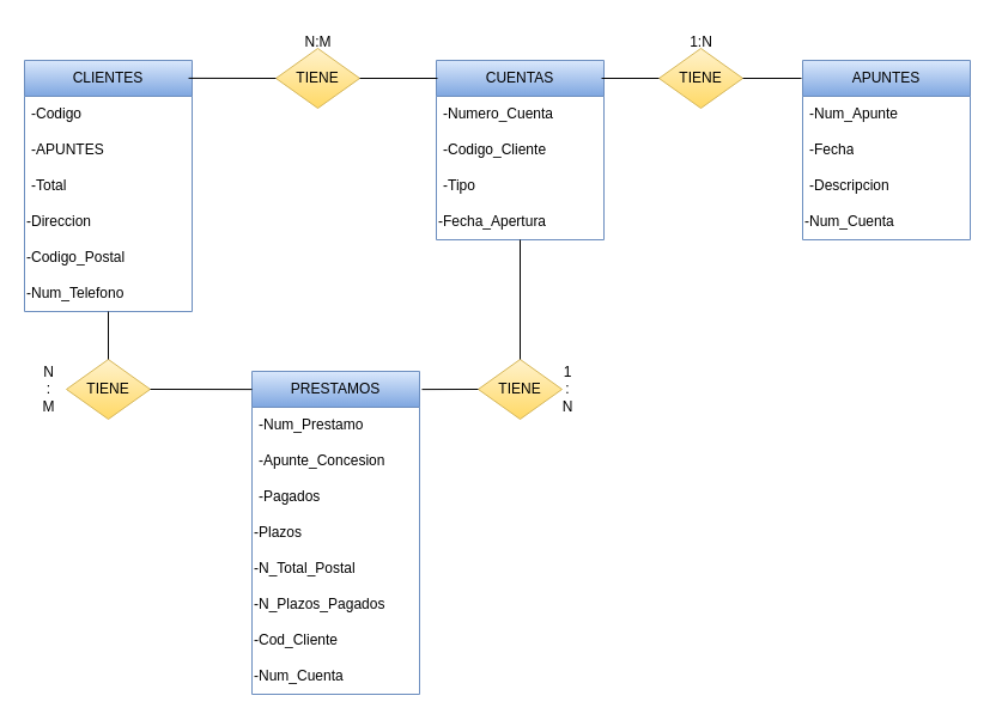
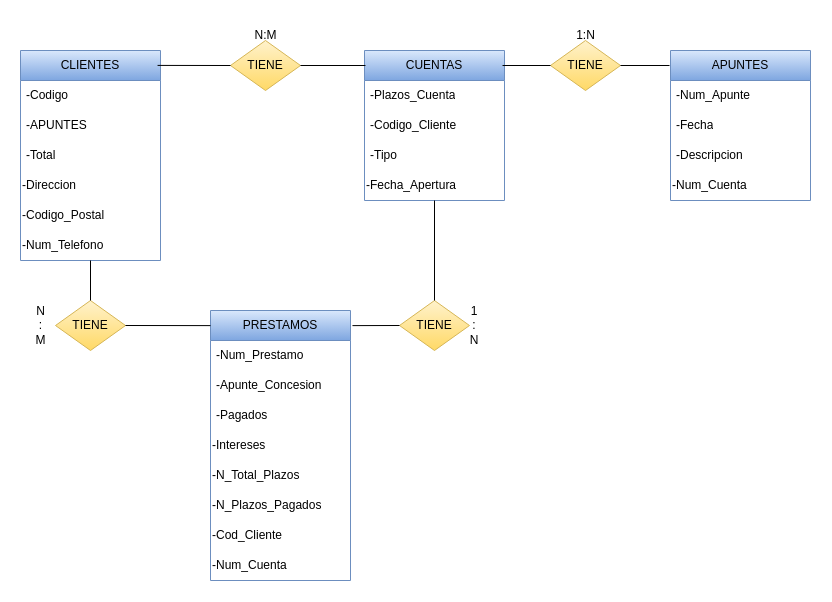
  <mxCell id="0" />
  <mxCell id="1" parent="0" />
  <mxCell id="2" value="CLIENTES" style="swimlane;fontStyle=0;childLayout=stackLayout;horizontal=1;startSize=30;horizontalStack=0;resizeParent=1;resizeParentMax=0;resizeLast=0;collapsible=1;marginBottom=0;whiteSpace=wrap;html=1;fillColor=#dae8fc;gradientColor=#7ea6e0;strokeColor=#6c8ebf;" vertex="1" parent="1"><mxGeometry x="20" y="50" width="140" height="210" as="geometry" /></mxCell>
  <mxCell id="3" value="-Codigo" style="text;align=left;verticalAlign=middle;spacingLeft=4;spacingRight=4;overflow=hidden;points=[[0,0.5],[1,0.5]];portConstraint=eastwest;rotatable=0;whiteSpace=wrap;html=1;" vertex="1" parent="2"><mxGeometry y="30" width="140" height="30" as="geometry" /></mxCell>
  <mxCell id="4" value="-APUNTES" style="text;strokeColor=none;fillColor=none;align=left;verticalAlign=middle;spacingLeft=4;spacingRight=4;overflow=hidden;points=[[0,0.5],[1,0.5]];portConstraint=eastwest;rotatable=0;whiteSpace=wrap;html=1;" vertex="1" parent="2"><mxGeometry y="60" width="140" height="30" as="geometry" /></mxCell>
  <mxCell id="5" value="-Total" style="text;strokeColor=none;fillColor=none;align=left;verticalAlign=middle;spacingLeft=4;spacingRight=4;overflow=hidden;points=[[0,0.5],[1,0.5]];portConstraint=eastwest;rotatable=0;whiteSpace=wrap;html=1;" vertex="1" parent="2"><mxGeometry y="90" width="140" height="30" as="geometry" /></mxCell>
  <mxCell id="6" value="-Direccion" style="text;html=1;align=left;verticalAlign=middle;whiteSpace=wrap;rounded=0;" vertex="1" parent="2"><mxGeometry y="120" width="140" height="30" as="geometry" /></mxCell>
  <mxCell id="7" value="-Codigo_Postal" style="text;html=1;align=left;verticalAlign=middle;whiteSpace=wrap;rounded=0;" vertex="1" parent="2"><mxGeometry y="150" width="140" height="30" as="geometry" /></mxCell>
  <mxCell id="8" value="-Num_Telefono" style="text;html=1;align=left;verticalAlign=middle;whiteSpace=wrap;rounded=0;" vertex="1" parent="2"><mxGeometry y="180" width="140" height="30" as="geometry" /></mxCell>
  <mxCell id="9" value="TIENE" style="rhombus;whiteSpace=wrap;html=1;fillColor=#fff2cc;gradientColor=#ffd966;strokeColor=#d6b656;" vertex="1" parent="1"><mxGeometry x="230" y="40" width="70" height="50" as="geometry" /></mxCell>
  <mxCell id="10" value="" style="endArrow=none;html=1;rounded=0;entryX=0.979;entryY=0.071;entryDx=0;entryDy=0;entryPerimeter=0;exitX=0;exitY=0.5;exitDx=0;exitDy=0;" edge="1" parent="1" source="9" target="2"><mxGeometry width="50" height="50" relative="1" as="geometry"><mxPoint x="200" y="200" as="sourcePoint" /><mxPoint x="250" y="150" as="targetPoint" /></mxGeometry></mxCell>
  <mxCell id="11" value="CUENTAS" style="swimlane;fontStyle=0;childLayout=stackLayout;horizontal=1;startSize=30;horizontalStack=0;resizeParent=1;resizeParentMax=0;resizeLast=0;collapsible=1;marginBottom=0;whiteSpace=wrap;html=1;fillColor=#dae8fc;gradientColor=#7ea6e0;strokeColor=#6c8ebf;" vertex="1" parent="1"><mxGeometry x="364" y="50" width="140" height="150" as="geometry" /></mxCell>
- <mxCell id="12" value="-Numero_Cuenta" style="text;align=left;verticalAlign=middle;spacingLeft=4;spacingRight=4;overflow=hidden;points=[[0,0.5],[1,0.5]];portConstraint=eastwest;rotatable=0;whiteSpace=wrap;html=1;" vertex="1" parent="11"><mxGeometry y="30" width="140" height="30" as="geometry" /></mxCell>
+ <mxCell id="12" value="-Plazos_Cuenta" style="text;align=left;verticalAlign=middle;spacingLeft=4;spacingRight=4;overflow=hidden;points=[[0,0.5],[1,0.5]];portConstraint=eastwest;rotatable=0;whiteSpace=wrap;html=1;" vertex="1" parent="11"><mxGeometry y="30" width="140" height="30" as="geometry" /></mxCell>
  <mxCell id="13" value="-Codigo_Cliente" style="text;strokeColor=none;fillColor=none;align=left;verticalAlign=middle;spacingLeft=4;spacingRight=4;overflow=hidden;points=[[0,0.5],[1,0.5]];portConstraint=eastwest;rotatable=0;whiteSpace=wrap;html=1;" vertex="1" parent="11"><mxGeometry y="60" width="140" height="30" as="geometry" /></mxCell>
  <mxCell id="14" value="-Tipo" style="text;strokeColor=none;fillColor=none;align=left;verticalAlign=middle;spacingLeft=4;spacingRight=4;overflow=hidden;points=[[0,0.5],[1,0.5]];portConstraint=eastwest;rotatable=0;whiteSpace=wrap;html=1;" vertex="1" parent="11"><mxGeometry y="90" width="140" height="30" as="geometry" /></mxCell>
  <mxCell id="15" value="-Fecha_Apertura" style="text;html=1;align=left;verticalAlign=middle;whiteSpace=wrap;rounded=0;" vertex="1" parent="11"><mxGeometry y="120" width="140" height="30" as="geometry" /></mxCell>
  <mxCell id="16" value="" style="endArrow=none;html=1;rounded=0;entryX=1;entryY=0.5;entryDx=0;entryDy=0;exitX=0.007;exitY=0.1;exitDx=0;exitDy=0;exitPerimeter=0;" edge="1" parent="1" source="11" target="9"><mxGeometry width="50" height="50" relative="1" as="geometry"><mxPoint x="240" y="180" as="sourcePoint" /><mxPoint x="290" y="130" as="targetPoint" /></mxGeometry></mxCell>
  <mxCell id="17" value="PRESTAMOS" style="swimlane;fontStyle=0;childLayout=stackLayout;horizontal=1;startSize=30;horizontalStack=0;resizeParent=1;resizeParentMax=0;resizeLast=0;collapsible=1;marginBottom=0;whiteSpace=wrap;html=1;fillColor=#dae8fc;gradientColor=#7ea6e0;strokeColor=#6c8ebf;" vertex="1" parent="1"><mxGeometry x="210" y="310" width="140" height="270" as="geometry" /></mxCell>
  <mxCell id="18" value="-Num_Prestamo" style="text;align=left;verticalAlign=middle;spacingLeft=4;spacingRight=4;overflow=hidden;points=[[0,0.5],[1,0.5]];portConstraint=eastwest;rotatable=0;whiteSpace=wrap;html=1;" vertex="1" parent="17"><mxGeometry y="30" width="140" height="30" as="geometry" /></mxCell>
  <mxCell id="19" value="-Apunte_Concesion" style="text;strokeColor=none;fillColor=none;align=left;verticalAlign=middle;spacingLeft=4;spacingRight=4;overflow=hidden;points=[[0,0.5],[1,0.5]];portConstraint=eastwest;rotatable=0;whiteSpace=wrap;html=1;" vertex="1" parent="17"><mxGeometry y="60" width="140" height="30" as="geometry" /></mxCell>
  <mxCell id="20" value="-Pagados" style="text;strokeColor=none;fillColor=none;align=left;verticalAlign=middle;spacingLeft=4;spacingRight=4;overflow=hidden;points=[[0,0.5],[1,0.5]];portConstraint=eastwest;rotatable=0;whiteSpace=wrap;html=1;" vertex="1" parent="17"><mxGeometry y="90" width="140" height="30" as="geometry" /></mxCell>
- <mxCell id="21" value="-Plazos" style="text;html=1;align=left;verticalAlign=middle;whiteSpace=wrap;rounded=0;" vertex="1" parent="17"><mxGeometry y="120" width="140" height="30" as="geometry" /></mxCell>
- <mxCell id="22" value="-N_Total_Postal" style="text;html=1;align=left;verticalAlign=middle;whiteSpace=wrap;rounded=0;" vertex="1" parent="17"><mxGeometry y="150" width="140" height="30" as="geometry" /></mxCell>
+ <mxCell id="21" value="-Intereses" style="text;html=1;align=left;verticalAlign=middle;whiteSpace=wrap;rounded=0;" vertex="1" parent="17"><mxGeometry y="120" width="140" height="30" as="geometry" /></mxCell>
+ <mxCell id="22" value="-N_Total_Plazos" style="text;html=1;align=left;verticalAlign=middle;whiteSpace=wrap;rounded=0;" vertex="1" parent="17"><mxGeometry y="150" width="140" height="30" as="geometry" /></mxCell>
  <mxCell id="23" value="-N_Plazos_Pagados" style="text;html=1;align=left;verticalAlign=middle;whiteSpace=wrap;rounded=0;" vertex="1" parent="17"><mxGeometry y="180" width="140" height="30" as="geometry" /></mxCell>
  <mxCell id="24" value="-Cod_Cliente" style="text;html=1;align=left;verticalAlign=middle;whiteSpace=wrap;rounded=0;" vertex="1" parent="17"><mxGeometry y="210" width="140" height="30" as="geometry" /></mxCell>
  <mxCell id="25" value="-Num_Cuenta" style="text;html=1;align=left;verticalAlign=middle;whiteSpace=wrap;rounded=0;" vertex="1" parent="17"><mxGeometry y="240" width="140" height="30" as="geometry" /></mxCell>
  <mxCell id="26" value="TIENE" style="rhombus;whiteSpace=wrap;html=1;fillColor=#fff2cc;gradientColor=#ffd966;strokeColor=#d6b656;" vertex="1" parent="1"><mxGeometry x="55" y="300" width="70" height="50" as="geometry" /></mxCell>
  <mxCell id="27" value="TIENE" style="rhombus;whiteSpace=wrap;html=1;fillColor=#fff2cc;gradientColor=#ffd966;strokeColor=#d6b656;" vertex="1" parent="1"><mxGeometry x="399" y="300" width="70" height="50" as="geometry" /></mxCell>
  <mxCell id="28" value="" style="endArrow=none;html=1;rounded=0;entryX=0.5;entryY=1;entryDx=0;entryDy=0;exitX=0.5;exitY=0;exitDx=0;exitDy=0;" edge="1" parent="1" source="26" target="8"><mxGeometry width="50" height="50" relative="1" as="geometry"><mxPoint x="-40" y="350" as="sourcePoint" /><mxPoint x="10" y="300" as="targetPoint" /></mxGeometry></mxCell>
  <mxCell id="29" value="" style="endArrow=none;html=1;rounded=0;entryX=1;entryY=0.5;entryDx=0;entryDy=0;exitX=0;exitY=0.056;exitDx=0;exitDy=0;exitPerimeter=0;" edge="1" parent="1" source="17" target="26"><mxGeometry width="50" height="50" relative="1" as="geometry"><mxPoint x="60" y="450" as="sourcePoint" /><mxPoint x="110" y="400" as="targetPoint" /></mxGeometry></mxCell>
  <mxCell id="30" value="" style="endArrow=none;html=1;rounded=0;entryX=0;entryY=0.5;entryDx=0;entryDy=0;exitX=1.014;exitY=0.056;exitDx=0;exitDy=0;exitPerimeter=0;" edge="1" parent="1" source="17" target="27"><mxGeometry width="50" height="50" relative="1" as="geometry"><mxPoint x="390" y="430" as="sourcePoint" /><mxPoint x="440" y="380" as="targetPoint" /></mxGeometry></mxCell>
  <mxCell id="31" value="" style="endArrow=none;html=1;rounded=0;entryX=0.5;entryY=1;entryDx=0;entryDy=0;exitX=0.5;exitY=0;exitDx=0;exitDy=0;" edge="1" parent="1" source="27" target="15"><mxGeometry width="50" height="50" relative="1" as="geometry"><mxPoint x="410" y="460" as="sourcePoint" /><mxPoint x="434" y="230" as="targetPoint" /></mxGeometry></mxCell>
  <mxCell id="32" value="N:M" style="text;html=1;align=center;verticalAlign=middle;resizable=0;points=[];autosize=1;strokeColor=none;fillColor=none;" vertex="1" parent="1"><mxGeometry x="240" y="20" width="50" height="30" as="geometry" /></mxCell>
  <mxCell id="33" value="N&lt;div&gt;:&lt;div&gt;M&lt;/div&gt;&lt;/div&gt;" style="text;html=1;align=center;verticalAlign=middle;resizable=0;points=[];autosize=1;strokeColor=none;fillColor=none;" vertex="1" parent="1"><mxGeometry x="25" y="295" width="30" height="60" as="geometry" /></mxCell>
  <mxCell id="34" value="1&lt;div&gt;:&lt;/div&gt;&lt;div&gt;N&lt;/div&gt;" style="text;html=1;align=center;verticalAlign=middle;whiteSpace=wrap;rounded=0;" vertex="1" parent="1"><mxGeometry x="444" y="310" width="60" height="30" as="geometry" /></mxCell>
  <mxCell id="35" value="APUNTES" style="swimlane;fontStyle=0;childLayout=stackLayout;horizontal=1;startSize=30;horizontalStack=0;resizeParent=1;resizeParentMax=0;resizeLast=0;collapsible=1;marginBottom=0;whiteSpace=wrap;html=1;fillColor=#dae8fc;gradientColor=#7ea6e0;strokeColor=#6c8ebf;" vertex="1" parent="1"><mxGeometry x="670" y="50" width="140" height="150" as="geometry" /></mxCell>
  <mxCell id="36" value="-Num_Apunte" style="text;align=left;verticalAlign=middle;spacingLeft=4;spacingRight=4;overflow=hidden;points=[[0,0.5],[1,0.5]];portConstraint=eastwest;rotatable=0;whiteSpace=wrap;html=1;" vertex="1" parent="35"><mxGeometry y="30" width="140" height="30" as="geometry" /></mxCell>
  <mxCell id="37" value="-Fecha" style="text;strokeColor=none;fillColor=none;align=left;verticalAlign=middle;spacingLeft=4;spacingRight=4;overflow=hidden;points=[[0,0.5],[1,0.5]];portConstraint=eastwest;rotatable=0;whiteSpace=wrap;html=1;" vertex="1" parent="35"><mxGeometry y="60" width="140" height="30" as="geometry" /></mxCell>
  <mxCell id="38" value="-Descripcion" style="text;strokeColor=none;fillColor=none;align=left;verticalAlign=middle;spacingLeft=4;spacingRight=4;overflow=hidden;points=[[0,0.5],[1,0.5]];portConstraint=eastwest;rotatable=0;whiteSpace=wrap;html=1;" vertex="1" parent="35"><mxGeometry y="90" width="140" height="30" as="geometry" /></mxCell>
  <mxCell id="39" value="-Num_Cuenta" style="text;html=1;align=left;verticalAlign=middle;whiteSpace=wrap;rounded=0;" vertex="1" parent="35"><mxGeometry y="120" width="140" height="30" as="geometry" /></mxCell>
  <mxCell id="40" value="TIENE" style="rhombus;whiteSpace=wrap;html=1;fillColor=#fff2cc;gradientColor=#ffd966;strokeColor=#d6b656;" vertex="1" parent="1"><mxGeometry x="550" y="40" width="70" height="50" as="geometry" /></mxCell>
  <mxCell id="41" value="" style="endArrow=none;html=1;rounded=0;entryX=0;entryY=0.5;entryDx=0;entryDy=0;exitX=0.986;exitY=0.1;exitDx=0;exitDy=0;exitPerimeter=0;" edge="1" parent="1" source="11" target="40"><mxGeometry width="50" height="50" relative="1" as="geometry"><mxPoint x="510" y="220" as="sourcePoint" /><mxPoint x="560" y="170" as="targetPoint" /></mxGeometry></mxCell>
  <mxCell id="42" value="" style="endArrow=none;html=1;rounded=0;entryX=1;entryY=0.5;entryDx=0;entryDy=0;exitX=-0.007;exitY=0.1;exitDx=0;exitDy=0;exitPerimeter=0;" edge="1" parent="1" source="35" target="40"><mxGeometry width="50" height="50" relative="1" as="geometry"><mxPoint x="512" y="75" as="sourcePoint" /><mxPoint x="560" y="75" as="targetPoint" /></mxGeometry></mxCell>
  <mxCell id="43" value="1:N" style="text;html=1;align=center;verticalAlign=middle;resizable=0;points=[];autosize=1;strokeColor=none;fillColor=none;" vertex="1" parent="1"><mxGeometry x="565" y="20" width="40" height="30" as="geometry" /></mxCell>
